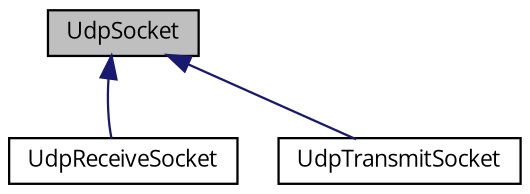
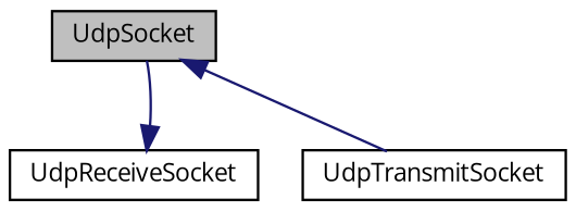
  digraph {
    fontname="Open Sans"
    node [color=black fillcolor=white fontname="Open Sans" fontsize=10 shape=record style=filled]
    edge [color=midnightblue dir=back fontname="Open Sans" fontsize=10 labelfontname=Helvetica labelfontsize=10 style=solid]
    n1 [fillcolor=grey75 fontcolor=black height=0.2 label=UdpSocket width=0.4]
    n2 [height=0.2 label=UdpReceiveSocket width=0.4]
    n3 [height=0.2 label=UdpTransmitSocket width=0.4]
-   n1 -> n2
+   n2 -> n1
    n1 -> n3
  }
